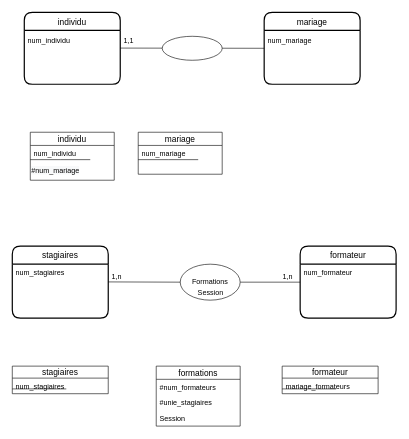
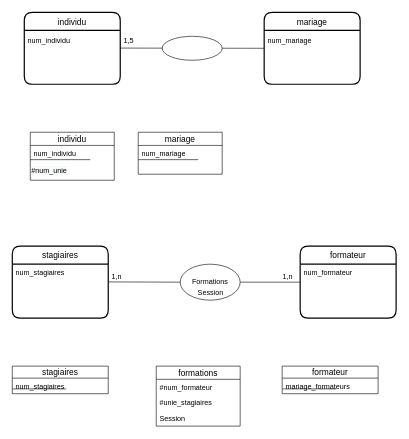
  <mxCell id="0" />
  <mxCell id="1" parent="0" />
  <mxCell id="2" value="individu" style="swimlane;childLayout=stackLayout;horizontal=1;startSize=30;horizontalStack=0;rounded=1;fontSize=14;fontStyle=0;strokeWidth=2;resizeParent=0;resizeLast=1;shadow=0;dashed=0;align=center;" vertex="1" parent="1"><mxGeometry x="40" y="20" width="160" height="120" as="geometry" /></mxCell>
  <mxCell id="3" value="" style="endArrow=none;html=1;rounded=0;entryX=0;entryY=0.5;entryDx=0;entryDy=0;" edge="1" parent="1" target="5"><mxGeometry relative="1" as="geometry"><mxPoint x="200" y="79.66" as="sourcePoint" /><mxPoint x="330" y="80" as="targetPoint" /></mxGeometry></mxCell>
  <mxCell id="4" value="" style="resizable=0;html=1;align=right;verticalAlign=bottom;" connectable="0" vertex="1" parent="3"><mxGeometry x="1" relative="1" as="geometry" /></mxCell>
  <mxCell id="5" value="mariage" style="swimlane;childLayout=stackLayout;horizontal=1;startSize=30;horizontalStack=0;rounded=1;fontSize=14;fontStyle=0;strokeWidth=2;resizeParent=0;resizeLast=1;shadow=0;dashed=0;align=center;" vertex="1" parent="1"><mxGeometry x="440" y="20" width="160" height="120" as="geometry" /></mxCell>
  <mxCell id="6" value="&lt;br&gt;" style="ellipse;whiteSpace=wrap;html=1;align=center;fontStyle=4;" vertex="1" parent="1"><mxGeometry x="270" y="60" width="100" height="40" as="geometry" /></mxCell>
- <mxCell id="7" value="1,1" style="text;strokeColor=none;fillColor=none;spacingLeft=4;spacingRight=4;overflow=hidden;rotatable=0;points=[[0,0.5],[1,0.5]];portConstraint=eastwest;fontSize=12;" vertex="1" parent="1"><mxGeometry x="200" y="54" width="40" height="26" as="geometry" /></mxCell>
+ <mxCell id="7" value="1,5" style="text;strokeColor=none;fillColor=none;spacingLeft=4;spacingRight=4;overflow=hidden;rotatable=0;points=[[0,0.5],[1,0.5]];portConstraint=eastwest;fontSize=12;" vertex="1" parent="1"><mxGeometry x="200" y="54" width="40" height="26" as="geometry" /></mxCell>
  <mxCell id="8" value="num_individu" style="text;strokeColor=none;fillColor=none;spacingLeft=4;spacingRight=4;overflow=hidden;rotatable=0;points=[[0,0.5],[1,0.5]];portConstraint=eastwest;fontSize=12;" vertex="1" parent="1"><mxGeometry x="40" y="54" width="90" height="26" as="geometry" /></mxCell>
  <mxCell id="9" value="num_mariage" style="text;strokeColor=none;fillColor=none;spacingLeft=4;spacingRight=4;overflow=hidden;rotatable=0;points=[[0,0.5],[1,0.5]];portConstraint=eastwest;fontSize=12;" vertex="1" parent="1"><mxGeometry x="440" y="54" width="90" height="26" as="geometry" /></mxCell>
  <mxCell id="10" value="individu" style="swimlane;fontStyle=0;childLayout=stackLayout;horizontal=1;startSize=22;horizontalStack=0;resizeParent=1;resizeParentMax=0;resizeLast=0;collapsible=1;marginBottom=0;align=center;fontSize=14;strokeColor=#000000;" vertex="1" parent="1"><mxGeometry x="50" y="220" width="140" height="80" as="geometry" /></mxCell>
  <mxCell id="11" value="" style="endArrow=none;html=1;rounded=0;" edge="1" parent="10"><mxGeometry relative="1" as="geometry"><mxPoint y="45.71" as="sourcePoint" /><mxPoint x="100" y="45.71" as="targetPoint" /><Array as="points"><mxPoint x="50" y="45.71" /></Array></mxGeometry></mxCell>
  <mxCell id="12" value="num_individu" style="text;strokeColor=none;fillColor=none;spacingLeft=4;spacingRight=4;overflow=hidden;rotatable=0;points=[[0,0.5],[1,0.5]];portConstraint=eastwest;fontSize=12;" vertex="1" parent="10"><mxGeometry y="22" width="140" height="28" as="geometry" /></mxCell>
- <mxCell id="13" value="&lt;span style=&quot;color: rgb(0 , 0 , 0) ; font-family: &amp;#34;helvetica&amp;#34; ; font-size: 12px ; font-style: normal ; font-weight: 400 ; letter-spacing: normal ; text-align: left ; text-indent: 0px ; text-transform: none ; word-spacing: 0px ; background-color: rgb(248 , 249 , 250) ; float: none ; display: inline&quot;&gt;#num_mariage&lt;/span&gt;" style="text;whiteSpace=wrap;html=1;" vertex="1" parent="10"><mxGeometry y="50" width="140" height="30" as="geometry" /></mxCell>
+ <mxCell id="13" value="&lt;span style=&quot;color: rgb(0 , 0 , 0) ; font-family: &amp;#34;helvetica&amp;#34; ; font-size: 12px ; font-style: normal ; font-weight: 400 ; letter-spacing: normal ; text-align: left ; text-indent: 0px ; text-transform: none ; word-spacing: 0px ; background-color: rgb(248 , 249 , 250) ; float: none ; display: inline&quot;&gt;#num_unie&lt;/span&gt;" style="text;whiteSpace=wrap;html=1;" vertex="1" parent="10"><mxGeometry y="50" width="140" height="30" as="geometry" /></mxCell>
  <mxCell id="14" value="mariage" style="swimlane;fontStyle=0;childLayout=stackLayout;horizontal=1;startSize=22;horizontalStack=0;resizeParent=1;resizeParentMax=0;resizeLast=0;collapsible=1;marginBottom=0;align=center;fontSize=14;strokeColor=#000000;" vertex="1" parent="1"><mxGeometry x="230" y="220" width="140" height="70" as="geometry"><mxRectangle x="300" y="300" width="80" height="22" as="alternateBounds" /></mxGeometry></mxCell>
  <mxCell id="15" value="" style="endArrow=none;html=1;rounded=0;" edge="1" parent="14"><mxGeometry relative="1" as="geometry"><mxPoint y="45.71" as="sourcePoint" /><mxPoint x="100" y="45.71" as="targetPoint" /><Array as="points"><mxPoint x="50" y="45.71" /></Array></mxGeometry></mxCell>
  <mxCell id="16" value="num_mariage" style="text;strokeColor=none;fillColor=none;spacingLeft=4;spacingRight=4;overflow=hidden;rotatable=0;points=[[0,0.5],[1,0.5]];portConstraint=eastwest;fontSize=12;" vertex="1" parent="14"><mxGeometry y="22" width="140" height="48" as="geometry" /></mxCell>
  <mxCell id="17" value="stagiaires" style="swimlane;childLayout=stackLayout;horizontal=1;startSize=30;horizontalStack=0;rounded=1;fontSize=14;fontStyle=0;strokeWidth=2;resizeParent=0;resizeLast=1;shadow=0;dashed=0;align=center;" vertex="1" parent="1"><mxGeometry x="20" y="410" width="160" height="120" as="geometry" /></mxCell>
  <mxCell id="18" value="formateur" style="swimlane;childLayout=stackLayout;horizontal=1;startSize=30;horizontalStack=0;rounded=1;fontSize=14;fontStyle=0;strokeWidth=2;resizeParent=0;resizeLast=1;shadow=0;dashed=0;align=center;" vertex="1" parent="1"><mxGeometry x="500" y="410" width="160" height="120" as="geometry" /></mxCell>
  <mxCell id="19" value="" style="endArrow=none;html=1;rounded=0;entryX=0;entryY=0.5;entryDx=0;entryDy=0;" edge="1" parent="1" source="21" target="18"><mxGeometry relative="1" as="geometry"><mxPoint x="180" y="469.58" as="sourcePoint" /><mxPoint x="340" y="469.58" as="targetPoint" /></mxGeometry></mxCell>
  <mxCell id="20" value="" style="resizable=0;html=1;align=right;verticalAlign=bottom;" connectable="0" vertex="1" parent="19"><mxGeometry x="1" relative="1" as="geometry" /></mxCell>
  <mxCell id="21" value="Formations" style="ellipse;whiteSpace=wrap;html=1;align=center;strokeColor=#000000;" vertex="1" parent="1"><mxGeometry x="300" y="440" width="100" height="60" as="geometry" /></mxCell>
  <mxCell id="22" value="" style="endArrow=none;html=1;rounded=0;entryX=0;entryY=0.5;entryDx=0;entryDy=0;" edge="1" parent="1" target="21"><mxGeometry relative="1" as="geometry"><mxPoint x="180" y="469.58" as="sourcePoint" /><mxPoint x="500" y="470" as="targetPoint" /></mxGeometry></mxCell>
  <mxCell id="23" value="" style="resizable=0;html=1;align=right;verticalAlign=bottom;" connectable="0" vertex="1" parent="22"><mxGeometry x="1" relative="1" as="geometry" /></mxCell>
  <mxCell id="24" value="Session" style="text;strokeColor=none;fillColor=none;spacingLeft=4;spacingRight=4;overflow=hidden;rotatable=0;points=[[0,0.5],[1,0.5]];portConstraint=eastwest;fontSize=12;" vertex="1" parent="1"><mxGeometry x="323.5" y="474" width="56.5" height="26" as="geometry" /></mxCell>
  <mxCell id="25" value="num_stagiaires" style="text;strokeColor=none;fillColor=none;spacingLeft=4;spacingRight=4;overflow=hidden;rotatable=0;points=[[0,0.5],[1,0.5]];portConstraint=eastwest;fontSize=12;" vertex="1" parent="1"><mxGeometry x="20" y="440" width="120" height="26" as="geometry" /></mxCell>
  <mxCell id="26" value="num_formateur" style="text;strokeColor=none;fillColor=none;spacingLeft=4;spacingRight=4;overflow=hidden;rotatable=0;points=[[0,0.5],[1,0.5]];portConstraint=eastwest;fontSize=12;" vertex="1" parent="1"><mxGeometry x="500" y="440" width="120" height="26" as="geometry" /></mxCell>
  <mxCell id="27" value="1,n" style="text;strokeColor=none;fillColor=none;spacingLeft=4;spacingRight=4;overflow=hidden;rotatable=0;points=[[0,0.5],[1,0.5]];portConstraint=eastwest;fontSize=12;" vertex="1" parent="1"><mxGeometry x="180" y="448" width="40" height="26" as="geometry" /></mxCell>
  <mxCell id="28" value="1,n" style="text;strokeColor=none;fillColor=none;spacingLeft=4;spacingRight=4;overflow=hidden;rotatable=0;points=[[0,0.5],[1,0.5]];portConstraint=eastwest;fontSize=12;" vertex="1" parent="1"><mxGeometry x="465" y="448" width="40" height="26" as="geometry" /></mxCell>
  <mxCell id="29" value="stagiaires" style="swimlane;fontStyle=0;childLayout=stackLayout;horizontal=1;startSize=20;horizontalStack=0;resizeParent=1;resizeParentMax=0;resizeLast=0;collapsible=1;marginBottom=0;align=center;fontSize=14;strokeColor=#000000;" vertex="1" parent="1"><mxGeometry x="20" y="610" width="160" height="46" as="geometry" /></mxCell>
  <mxCell id="30" value="num_stagiaires" style="text;strokeColor=none;fillColor=none;spacingLeft=4;spacingRight=4;overflow=hidden;rotatable=0;points=[[0,0.5],[1,0.5]];portConstraint=eastwest;fontSize=12;" vertex="1" parent="29"><mxGeometry y="20" width="160" height="26" as="geometry" /></mxCell>
  <mxCell id="31" value="" style="endArrow=none;html=1;rounded=0;" edge="1" parent="29"><mxGeometry relative="1" as="geometry"><mxPoint y="38" as="sourcePoint" /><mxPoint x="90" y="38" as="targetPoint" /></mxGeometry></mxCell>
  <mxCell id="32" value="formations" style="swimlane;fontStyle=0;childLayout=stackLayout;horizontal=1;startSize=22;horizontalStack=0;resizeParent=1;resizeParentMax=0;resizeLast=0;collapsible=1;marginBottom=0;align=center;fontSize=14;strokeColor=#000000;" vertex="1" parent="1"><mxGeometry x="260" y="610" width="140" height="100" as="geometry" /></mxCell>
- <mxCell id="33" value="#num_formateurs" style="text;strokeColor=none;fillColor=none;spacingLeft=4;spacingRight=4;overflow=hidden;rotatable=0;points=[[0,0.5],[1,0.5]];portConstraint=eastwest;fontSize=12;" vertex="1" parent="32"><mxGeometry y="22" width="140" height="26" as="geometry" /></mxCell>
+ <mxCell id="33" value="#num_formateur" style="text;strokeColor=none;fillColor=none;spacingLeft=4;spacingRight=4;overflow=hidden;rotatable=0;points=[[0,0.5],[1,0.5]];portConstraint=eastwest;fontSize=12;" vertex="1" parent="32"><mxGeometry y="22" width="140" height="26" as="geometry" /></mxCell>
  <mxCell id="34" value="#unie_stagiaires" style="text;strokeColor=none;fillColor=none;spacingLeft=4;spacingRight=4;overflow=hidden;rotatable=0;points=[[0,0.5],[1,0.5]];portConstraint=eastwest;fontSize=12;" vertex="1" parent="32"><mxGeometry y="48" width="140" height="26" as="geometry" /></mxCell>
  <mxCell id="35" value="Session" style="text;strokeColor=none;fillColor=none;spacingLeft=4;spacingRight=4;overflow=hidden;rotatable=0;points=[[0,0.5],[1,0.5]];portConstraint=eastwest;fontSize=12;" vertex="1" parent="32"><mxGeometry y="74" width="140" height="26" as="geometry" /></mxCell>
  <mxCell id="36" value="formateur" style="swimlane;fontStyle=0;childLayout=stackLayout;horizontal=1;startSize=20;horizontalStack=0;resizeParent=1;resizeParentMax=0;resizeLast=0;collapsible=1;marginBottom=0;align=center;fontSize=14;strokeColor=#000000;" vertex="1" parent="1"><mxGeometry x="470" y="610" width="160" height="46" as="geometry" /></mxCell>
  <mxCell id="37" value="mariage_formateurs" style="text;strokeColor=none;fillColor=none;spacingLeft=4;spacingRight=4;overflow=hidden;rotatable=0;points=[[0,0.5],[1,0.5]];portConstraint=eastwest;fontSize=12;" vertex="1" parent="36"><mxGeometry y="20" width="160" height="26" as="geometry" /></mxCell>
  <mxCell id="38" value="" style="endArrow=none;html=1;rounded=0;" edge="1" parent="36"><mxGeometry relative="1" as="geometry"><mxPoint x="-1.137e-13" y="38" as="sourcePoint" /><mxPoint x="90.0" y="38" as="targetPoint" /></mxGeometry></mxCell>
